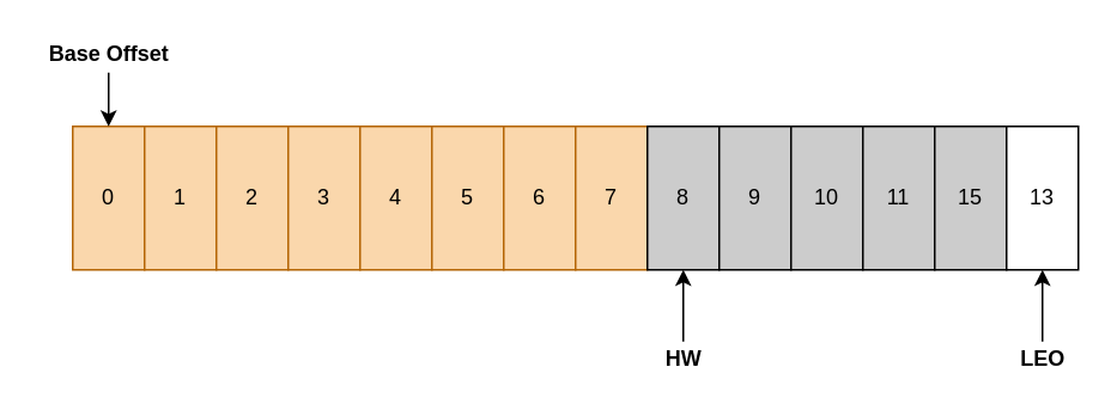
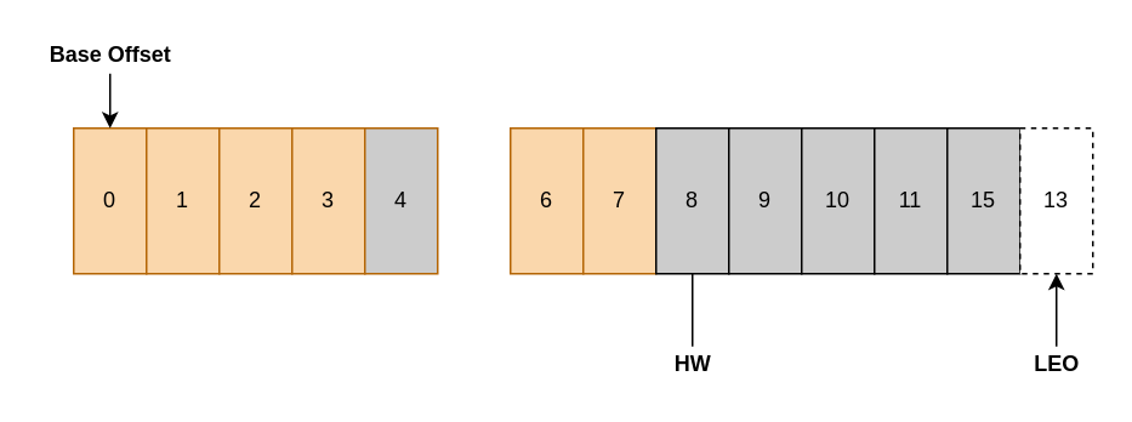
  <mxCell id="0" />
  <mxCell id="1" parent="0" />
  <mxCell id="2" value="0" style="rounded=0;whiteSpace=wrap;html=1;fillColor=#fad7ac;strokeColor=#b46504;" vertex="1" parent="1"><mxGeometry x="40" y="70" width="40" height="80" as="geometry" /></mxCell>
  <mxCell id="3" value="1" style="rounded=0;whiteSpace=wrap;html=1;fillColor=#fad7ac;strokeColor=#b46504;" vertex="1" parent="1"><mxGeometry x="80" y="70" width="40" height="80" as="geometry" /></mxCell>
  <mxCell id="4" value="2" style="rounded=0;whiteSpace=wrap;html=1;fillColor=#fad7ac;strokeColor=#b46504;" vertex="1" parent="1"><mxGeometry x="120" y="70" width="40" height="80" as="geometry" /></mxCell>
  <mxCell id="5" value="3" style="rounded=0;whiteSpace=wrap;html=1;fillColor=#fad7ac;strokeColor=#b46504;" vertex="1" parent="1"><mxGeometry x="160" y="70" width="40" height="80" as="geometry" /></mxCell>
- <mxCell id="6" value="4" style="rounded=0;whiteSpace=wrap;html=1;fillColor=#fad7ac;strokeColor=#b46504;" vertex="1" parent="1"><mxGeometry x="200" y="70" width="40" height="80" as="geometry" /></mxCell>
- <mxCell id="7" value="5" style="rounded=0;whiteSpace=wrap;html=1;fillColor=#fad7ac;strokeColor=#b46504;" vertex="1" parent="1"><mxGeometry x="240" y="70" width="40" height="80" as="geometry" /></mxCell>
+ <mxCell id="6" value="4" style="rounded=0;whiteSpace=wrap;html=1;fillColor=#cccccc;strokeColor=#b46504;" vertex="1" parent="1"><mxGeometry x="200" y="70" width="40" height="80" as="geometry" /></mxCell>
  <mxCell id="8" value="6" style="rounded=0;whiteSpace=wrap;html=1;fillColor=#fad7ac;strokeColor=#b46504;" vertex="1" parent="1"><mxGeometry x="280" y="70" width="40" height="80" as="geometry" /></mxCell>
  <mxCell id="9" value="7" style="rounded=0;whiteSpace=wrap;html=1;fillColor=#fad7ac;strokeColor=#b46504;" vertex="1" parent="1"><mxGeometry x="320" y="70" width="40" height="80" as="geometry" /></mxCell>
  <mxCell id="10" value="8" style="rounded=0;whiteSpace=wrap;html=1;fillColor=#CCCCCC;" vertex="1" parent="1"><mxGeometry x="360" y="70" width="40" height="80" as="geometry" /></mxCell>
  <mxCell id="11" value="9" style="rounded=0;whiteSpace=wrap;html=1;fillColor=#CCCCCC;" vertex="1" parent="1"><mxGeometry x="400" y="70" width="40" height="80" as="geometry" /></mxCell>
  <mxCell id="12" style="edgeStyle=orthogonalEdgeStyle;rounded=0;orthogonalLoop=1;jettySize=auto;html=1;entryX=0.5;entryY=0;entryDx=0;entryDy=0;" edge="1" parent="1" source="13" target="2"><mxGeometry relative="1" as="geometry" /></mxCell>
  <mxCell id="13" value="&lt;b&gt;Base Offset&lt;/b&gt;" style="text;html=1;align=center;verticalAlign=middle;resizable=0;points=[];;autosize=1;" vertex="1" parent="1"><mxGeometry x="20" y="20" width="80" height="20" as="geometry" /></mxCell>
- <mxCell id="14" style="edgeStyle=orthogonalEdgeStyle;rounded=0;orthogonalLoop=1;jettySize=auto;html=1;entryX=0.5;entryY=1;entryDx=0;entryDy=0;" edge="1" parent="1" source="15" target="10"><mxGeometry relative="1" as="geometry" /></mxCell>
+ <mxCell id="14" style="edgeStyle=orthogonalEdgeStyle;rounded=0;orthogonalLoop=1;jettySize=auto;html=1;entryX=0.5;entryY=1;entryDx=0;entryDy=0;endArrow=none;" edge="1" parent="1" source="15" target="10"><mxGeometry relative="1" as="geometry" /></mxCell>
  <mxCell id="15" value="&lt;b&gt;HW&lt;/b&gt;" style="text;html=1;align=center;verticalAlign=middle;resizable=0;points=[];;autosize=1;" vertex="1" parent="1"><mxGeometry x="360" y="190" width="40" height="20" as="geometry" /></mxCell>
  <mxCell id="16" value="10" style="rounded=0;whiteSpace=wrap;html=1;fillColor=#CCCCCC;" vertex="1" parent="1"><mxGeometry x="440" y="70" width="40" height="80" as="geometry" /></mxCell>
  <mxCell id="17" value="11" style="rounded=0;whiteSpace=wrap;html=1;fillColor=#CCCCCC;" vertex="1" parent="1"><mxGeometry x="480" y="70" width="40" height="80" as="geometry" /></mxCell>
  <mxCell id="18" value="15" style="rounded=0;whiteSpace=wrap;html=1;fillColor=#CCCCCC;" vertex="1" parent="1"><mxGeometry x="520" y="70" width="40" height="80" as="geometry" /></mxCell>
- <mxCell id="19" value="13" style="rounded=0;whiteSpace=wrap;html=1;dashed=0;" vertex="1" parent="1"><mxGeometry x="560" y="70" width="40" height="80" as="geometry" /></mxCell>
+ <mxCell id="19" value="13" style="rounded=0;whiteSpace=wrap;html=1;dashed=1;" vertex="1" parent="1"><mxGeometry x="560" y="70" width="40" height="80" as="geometry" /></mxCell>
  <mxCell id="20" style="edgeStyle=orthogonalEdgeStyle;rounded=0;orthogonalLoop=1;jettySize=auto;html=1;entryX=0.5;entryY=1;entryDx=0;entryDy=0;" edge="1" parent="1" source="21" target="19"><mxGeometry relative="1" as="geometry" /></mxCell>
  <mxCell id="21" value="&lt;b&gt;LEO&lt;/b&gt;" style="text;html=1;align=center;verticalAlign=middle;resizable=0;points=[];;autosize=1;" vertex="1" parent="1"><mxGeometry x="560" y="190" width="40" height="20" as="geometry" /></mxCell>
